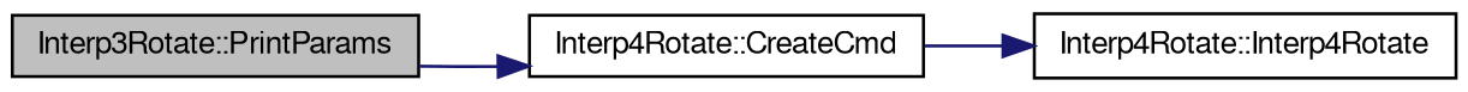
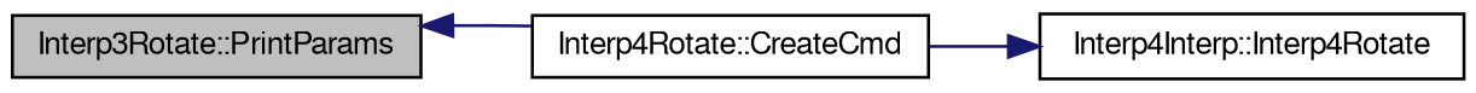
  digraph {
    rankdir=LR
    node [color=black fillcolor=white fontname=FreeSans fontsize=10 shape=record style=filled]
    edge [color=midnightblue fontname=FreeSans fontsize=10 labelfontname=FreeSans labelfontsize=10 style=solid]
    n1 [fillcolor=grey75 fontcolor=black height=0.2 label="Interp3Rotate::PrintParams" width=0.4]
    n2 [height=0.2 label="Interp4Rotate::CreateCmd" width=0.4]
-   n3 [height=0.2 label="Interp4Rotate::Interp4Rotate" width=0.4]
-   n1 -> n2
+   n3 [height=0.2 label="Interp4Interp::Interp4Rotate" width=0.4]
+   n2 -> n1
    n2 -> n3
  }
